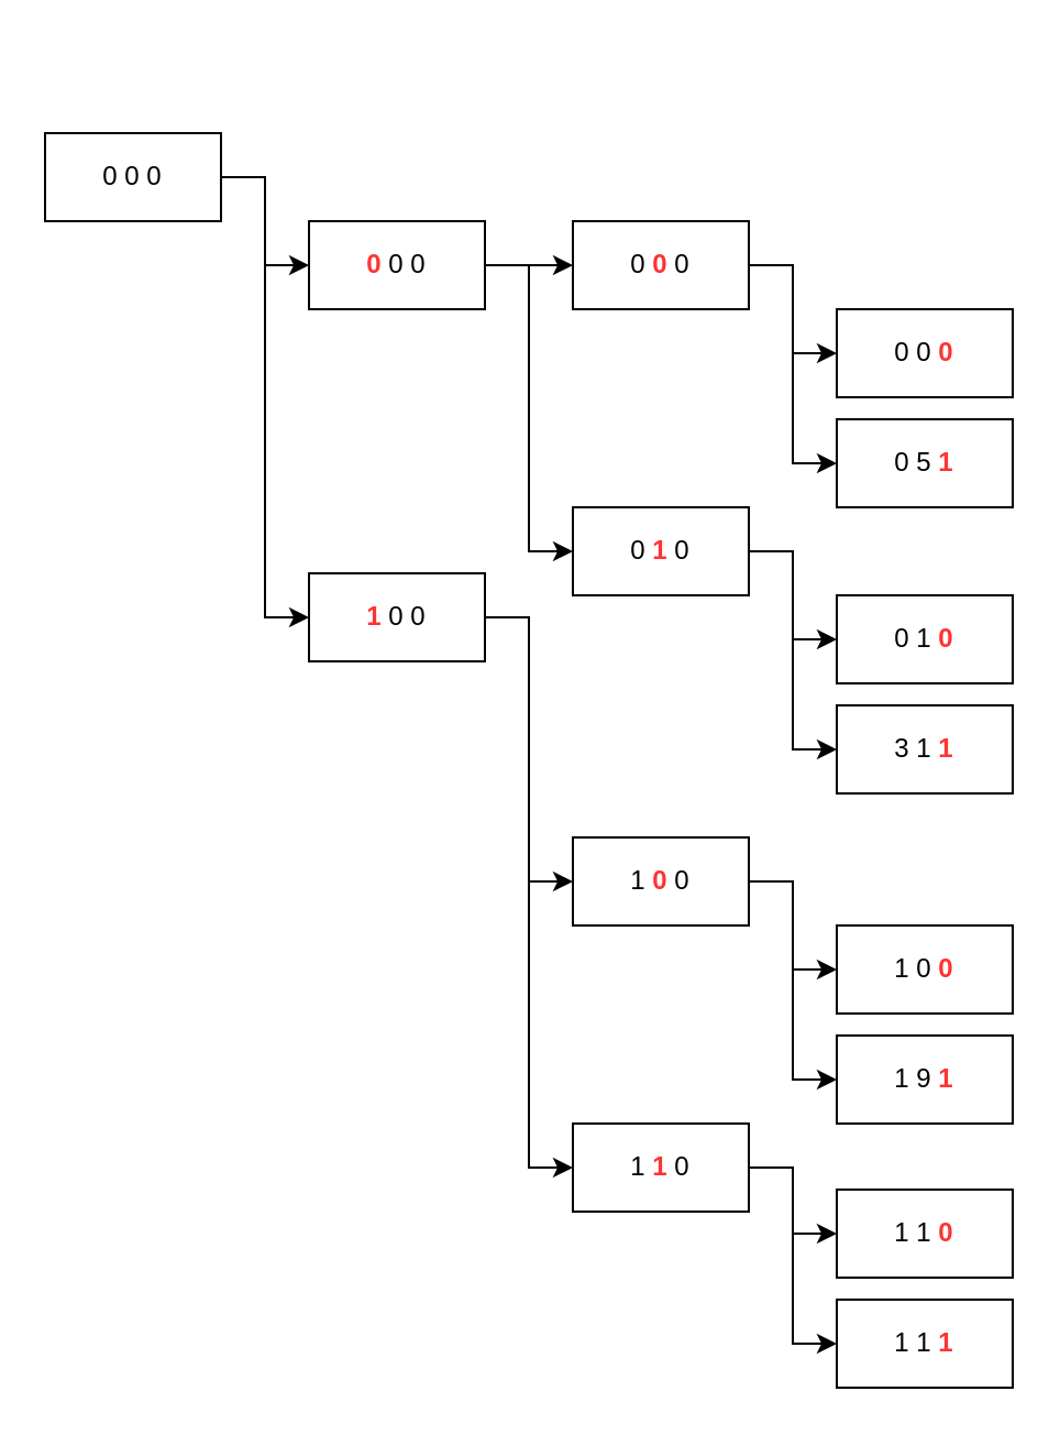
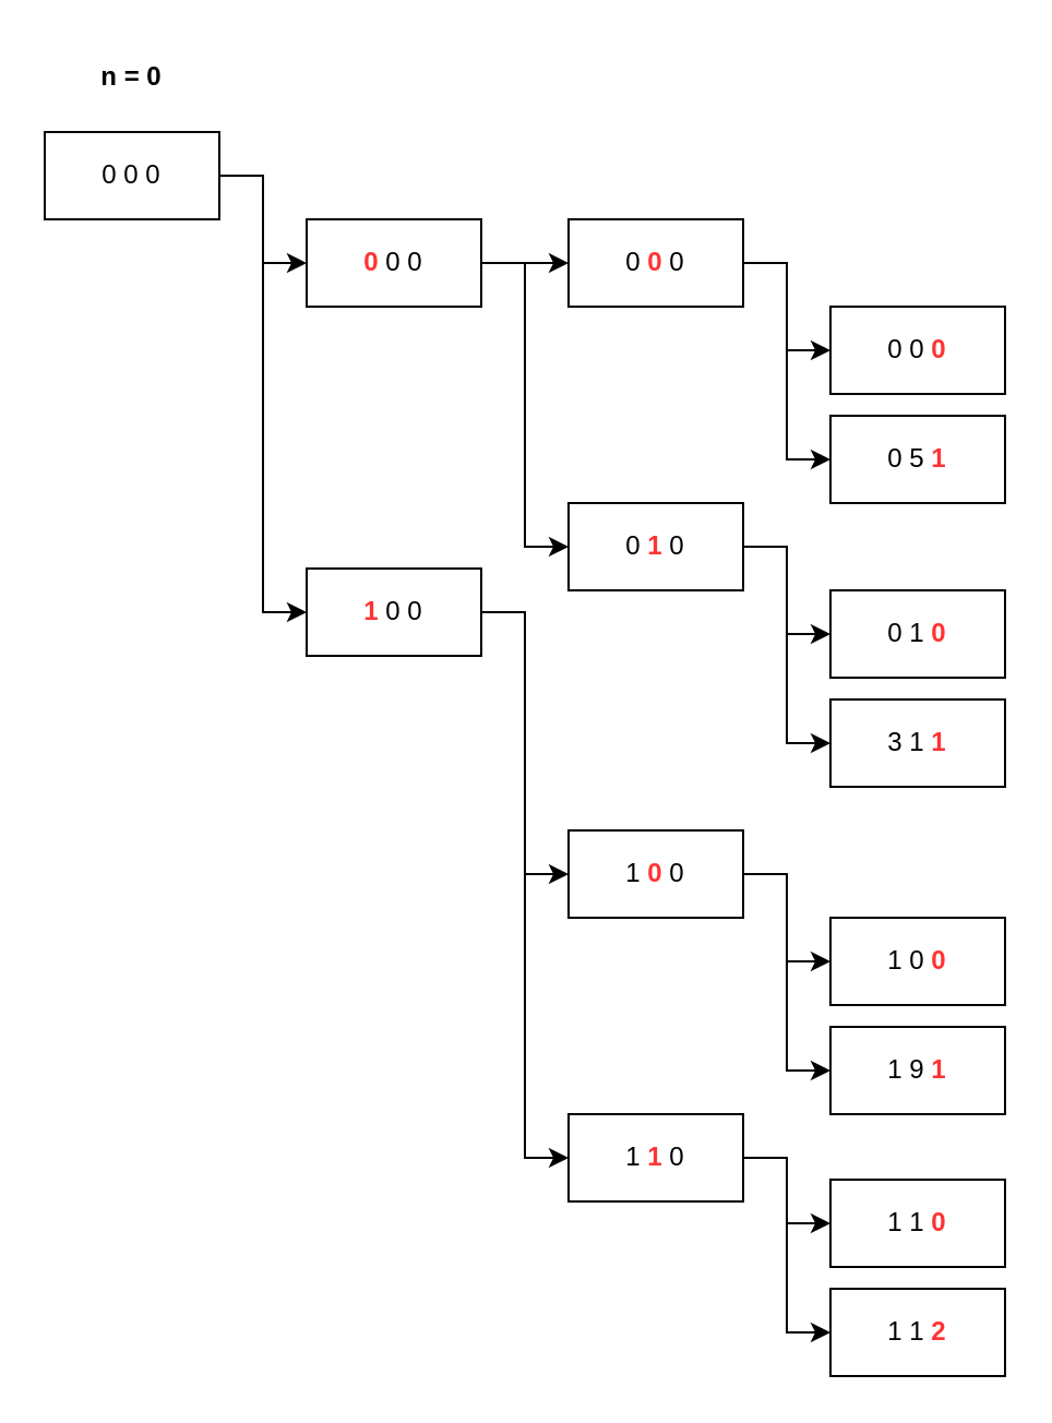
  <mxCell id="0" />
  <mxCell id="1" parent="0" />
  <mxCell id="2" style="edgeStyle=orthogonalEdgeStyle;rounded=0;orthogonalLoop=1;jettySize=auto;html=1;exitX=1;exitY=0.5;exitDx=0;exitDy=0;entryX=0;entryY=0.5;entryDx=0;entryDy=0;" edge="1" parent="1" source="4" target="11"><mxGeometry relative="1" as="geometry" /></mxCell>
  <mxCell id="3" style="edgeStyle=orthogonalEdgeStyle;rounded=0;orthogonalLoop=1;jettySize=auto;html=1;exitX=1;exitY=0.5;exitDx=0;exitDy=0;entryX=0;entryY=0.5;entryDx=0;entryDy=0;" edge="1" parent="1" source="4" target="8"><mxGeometry relative="1" as="geometry" /></mxCell>
  <mxCell id="4" value="0 0 0" style="rounded=0;whiteSpace=wrap;html=1;" vertex="1" parent="1"><mxGeometry x="20" y="60" width="80" height="40" as="geometry" /></mxCell>
+ <mxCell id="5" value="&lt;b&gt;n = 0&lt;/b&gt;" style="text;html=1;strokeColor=none;fillColor=none;align=center;verticalAlign=middle;whiteSpace=wrap;rounded=0;" vertex="1" parent="1"><mxGeometry x="20" y="20" width="80" height="30" as="geometry" /></mxCell>
  <mxCell id="6" style="edgeStyle=orthogonalEdgeStyle;rounded=0;orthogonalLoop=1;jettySize=auto;html=1;exitX=1;exitY=0.5;exitDx=0;exitDy=0;entryX=0;entryY=0.5;entryDx=0;entryDy=0;" edge="1" parent="1" source="8" target="20"><mxGeometry relative="1" as="geometry" /></mxCell>
  <mxCell id="7" style="edgeStyle=orthogonalEdgeStyle;rounded=0;orthogonalLoop=1;jettySize=auto;html=1;exitX=1;exitY=0.5;exitDx=0;exitDy=0;entryX=0;entryY=0.5;entryDx=0;entryDy=0;" edge="1" parent="1" source="8" target="23"><mxGeometry relative="1" as="geometry" /></mxCell>
  <mxCell id="8" value="&lt;b&gt;&lt;font color=&quot;#ff3333&quot;&gt;1&lt;/font&gt;&lt;/b&gt; 0 0" style="rounded=0;whiteSpace=wrap;html=1;" vertex="1" parent="1"><mxGeometry x="140" y="260" width="80" height="40" as="geometry" /></mxCell>
  <mxCell id="9" style="edgeStyle=orthogonalEdgeStyle;rounded=0;orthogonalLoop=1;jettySize=auto;html=1;exitX=1;exitY=0.5;exitDx=0;exitDy=0;entryX=0;entryY=0.5;entryDx=0;entryDy=0;" edge="1" parent="1" source="11" target="17"><mxGeometry relative="1" as="geometry" /></mxCell>
  <mxCell id="10" style="edgeStyle=orthogonalEdgeStyle;rounded=0;orthogonalLoop=1;jettySize=auto;html=1;exitX=1;exitY=0.5;exitDx=0;exitDy=0;entryX=0;entryY=0.5;entryDx=0;entryDy=0;" edge="1" parent="1" source="11" target="14"><mxGeometry relative="1" as="geometry" /></mxCell>
  <mxCell id="11" value="&lt;font color=&quot;#ff3333&quot;&gt;&lt;b&gt;0&lt;/b&gt;&lt;/font&gt;&lt;b&gt;&amp;nbsp;&lt;/b&gt;0 0" style="rounded=0;whiteSpace=wrap;html=1;" vertex="1" parent="1"><mxGeometry x="140" y="100" width="80" height="40" as="geometry" /></mxCell>
  <mxCell id="12" style="edgeStyle=orthogonalEdgeStyle;rounded=0;orthogonalLoop=1;jettySize=auto;html=1;exitX=1;exitY=0.5;exitDx=0;exitDy=0;entryX=0;entryY=0.5;entryDx=0;entryDy=0;" edge="1" parent="1" source="14" target="31"><mxGeometry relative="1" as="geometry" /></mxCell>
  <mxCell id="13" style="edgeStyle=orthogonalEdgeStyle;rounded=0;orthogonalLoop=1;jettySize=auto;html=1;exitX=1;exitY=0.5;exitDx=0;exitDy=0;entryX=0;entryY=0.5;entryDx=0;entryDy=0;" edge="1" parent="1" source="14" target="30"><mxGeometry relative="1" as="geometry" /></mxCell>
  <mxCell id="14" value="0 &lt;font color=&quot;#ff3333&quot;&gt;&lt;b&gt;1&lt;/b&gt;&lt;/font&gt; 0" style="rounded=0;whiteSpace=wrap;html=1;" vertex="1" parent="1"><mxGeometry x="260" y="230" width="80" height="40" as="geometry" /></mxCell>
  <mxCell id="15" style="edgeStyle=orthogonalEdgeStyle;rounded=0;orthogonalLoop=1;jettySize=auto;html=1;exitX=1;exitY=0.5;exitDx=0;exitDy=0;entryX=0;entryY=0.5;entryDx=0;entryDy=0;" edge="1" parent="1" source="17" target="25"><mxGeometry relative="1" as="geometry" /></mxCell>
  <mxCell id="16" style="edgeStyle=orthogonalEdgeStyle;rounded=0;orthogonalLoop=1;jettySize=auto;html=1;exitX=1;exitY=0.5;exitDx=0;exitDy=0;entryX=0;entryY=0.5;entryDx=0;entryDy=0;" edge="1" parent="1" source="17" target="24"><mxGeometry relative="1" as="geometry" /></mxCell>
  <mxCell id="17" value="0&lt;b&gt;&amp;nbsp;&lt;font color=&quot;#ff3333&quot;&gt;0&lt;/font&gt;&lt;/b&gt;&amp;nbsp;0" style="rounded=0;whiteSpace=wrap;html=1;" vertex="1" parent="1"><mxGeometry x="260" y="100" width="80" height="40" as="geometry" /></mxCell>
  <mxCell id="18" style="edgeStyle=orthogonalEdgeStyle;rounded=0;orthogonalLoop=1;jettySize=auto;html=1;exitX=1;exitY=0.5;exitDx=0;exitDy=0;entryX=0;entryY=0.5;entryDx=0;entryDy=0;" edge="1" parent="1" source="20" target="26"><mxGeometry relative="1" as="geometry" /></mxCell>
  <mxCell id="19" style="edgeStyle=orthogonalEdgeStyle;rounded=0;orthogonalLoop=1;jettySize=auto;html=1;exitX=1;exitY=0.5;exitDx=0;exitDy=0;entryX=0;entryY=0.5;entryDx=0;entryDy=0;" edge="1" parent="1" source="20" target="27"><mxGeometry relative="1" as="geometry" /></mxCell>
  <mxCell id="20" value="1 &lt;b&gt;&lt;font color=&quot;#ff3333&quot;&gt;0&lt;/font&gt;&lt;/b&gt; 0" style="rounded=0;whiteSpace=wrap;html=1;" vertex="1" parent="1"><mxGeometry x="260" y="380" width="80" height="40" as="geometry" /></mxCell>
  <mxCell id="21" style="edgeStyle=orthogonalEdgeStyle;rounded=0;orthogonalLoop=1;jettySize=auto;html=1;exitX=1;exitY=0.5;exitDx=0;exitDy=0;entryX=0;entryY=0.5;entryDx=0;entryDy=0;" edge="1" parent="1" source="23" target="28"><mxGeometry relative="1" as="geometry" /></mxCell>
  <mxCell id="22" style="edgeStyle=orthogonalEdgeStyle;rounded=0;orthogonalLoop=1;jettySize=auto;html=1;exitX=1;exitY=0.5;exitDx=0;exitDy=0;entryX=0;entryY=0.5;entryDx=0;entryDy=0;" edge="1" parent="1" source="23" target="29"><mxGeometry relative="1" as="geometry" /></mxCell>
  <mxCell id="23" value="1 &lt;font color=&quot;#ff3333&quot;&gt;&lt;b&gt;1&lt;/b&gt;&lt;/font&gt; 0" style="rounded=0;whiteSpace=wrap;html=1;" vertex="1" parent="1"><mxGeometry x="260" y="510" width="80" height="40" as="geometry" /></mxCell>
  <mxCell id="24" value="0 5 &lt;font color=&quot;#ff3333&quot;&gt;&lt;b&gt;1&lt;/b&gt;&lt;/font&gt;" style="rounded=0;whiteSpace=wrap;html=1;" vertex="1" parent="1"><mxGeometry x="380" y="190" width="80" height="40" as="geometry" /></mxCell>
  <mxCell id="25" value="0 0 &lt;b&gt;&lt;font color=&quot;#ff3333&quot;&gt;0&lt;/font&gt;&lt;/b&gt;" style="rounded=0;whiteSpace=wrap;html=1;" vertex="1" parent="1"><mxGeometry x="380" y="140" width="80" height="40" as="geometry" /></mxCell>
  <mxCell id="26" value="1 0&amp;nbsp;&lt;b&gt;&lt;font color=&quot;#ff3333&quot;&gt;0&lt;/font&gt;&lt;/b&gt;" style="rounded=0;whiteSpace=wrap;html=1;" vertex="1" parent="1"><mxGeometry x="380" y="420" width="80" height="40" as="geometry" /></mxCell>
  <mxCell id="27" value="1 9 &lt;font color=&quot;#ff3333&quot;&gt;&lt;b&gt;1&lt;/b&gt;&lt;/font&gt;" style="rounded=0;whiteSpace=wrap;html=1;" vertex="1" parent="1"><mxGeometry x="380" y="470" width="80" height="40" as="geometry" /></mxCell>
  <mxCell id="28" value="1 1&amp;nbsp;&lt;b&gt;&lt;font color=&quot;#ff3333&quot;&gt;0&lt;/font&gt;&lt;/b&gt;" style="rounded=0;whiteSpace=wrap;html=1;" vertex="1" parent="1"><mxGeometry x="380" y="540" width="80" height="40" as="geometry" /></mxCell>
- <mxCell id="29" value="1 1 &lt;font color=&quot;#ff3333&quot;&gt;&lt;b&gt;1&lt;/b&gt;&lt;/font&gt;" style="rounded=0;whiteSpace=wrap;html=1;" vertex="1" parent="1"><mxGeometry x="380" y="590" width="80" height="40" as="geometry" /></mxCell>
+ <mxCell id="29" value="1 1 &lt;font color=&quot;#ff3333&quot;&gt;&lt;b&gt;2&lt;/b&gt;&lt;/font&gt;" style="rounded=0;whiteSpace=wrap;html=1;" vertex="1" parent="1"><mxGeometry x="380" y="590" width="80" height="40" as="geometry" /></mxCell>
  <mxCell id="30" value="3 1 &lt;font color=&quot;#ff3333&quot;&gt;&lt;b&gt;1&lt;/b&gt;&lt;/font&gt;" style="rounded=0;whiteSpace=wrap;html=1;" vertex="1" parent="1"><mxGeometry x="380" y="320" width="80" height="40" as="geometry" /></mxCell>
  <mxCell id="31" value="0 1&amp;nbsp;&lt;b&gt;&lt;font color=&quot;#ff3333&quot;&gt;0&lt;/font&gt;&lt;/b&gt;" style="rounded=0;whiteSpace=wrap;html=1;" vertex="1" parent="1"><mxGeometry x="380" y="270" width="80" height="40" as="geometry" /></mxCell>
